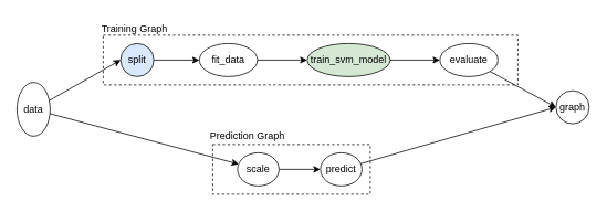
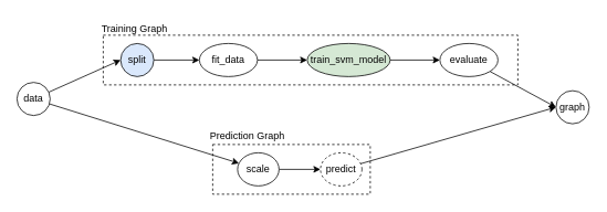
  <mxCell id="0" />
  <mxCell id="1" parent="0" />
  <mxCell id="2" value="" style="rounded=0;whiteSpace=wrap;html=1;dashed=1;fillColor=none;" vertex="1" parent="1"><mxGeometry x="256" y="174" width="190" height="60" as="geometry" /></mxCell>
  <mxCell id="3" style="rounded=0;orthogonalLoop=1;jettySize=auto;html=1;entryX=0;entryY=0.5;entryDx=0;entryDy=0;" edge="1" parent="1" source="5" target="7"><mxGeometry relative="1" as="geometry" /></mxCell>
  <mxCell id="4" style="rounded=0;orthogonalLoop=1;jettySize=auto;html=1;" edge="1" parent="1" source="5" target="17"><mxGeometry relative="1" as="geometry" /></mxCell>
- <mxCell id="5" value="data" style="ellipse;whiteSpace=wrap;html=1;aspect=fixed;" vertex="1" parent="1"><mxGeometry x="20" y="99" width="40" height="65" as="geometry" /></mxCell>
+ <mxCell id="5" value="data" style="ellipse;whiteSpace=wrap;html=1;aspect=fixed;" vertex="1" parent="1"><mxGeometry x="20" y="99" width="40" height="40" as="geometry" /></mxCell>
  <mxCell id="6" style="rounded=0;orthogonalLoop=1;jettySize=auto;html=1;entryX=0;entryY=0.5;entryDx=0;entryDy=0;" edge="1" parent="1" source="7" target="9"><mxGeometry relative="1" as="geometry"><mxPoint x="58.5" y="72" as="targetPoint" /></mxGeometry></mxCell>
  <mxCell id="7" value="split" style="ellipse;whiteSpace=wrap;html=1;aspect=fixed;fillColor=#dae8fc;" vertex="1" parent="1"><mxGeometry x="145" y="52" width="40" height="40" as="geometry" /></mxCell>
  <mxCell id="8" style="rounded=0;orthogonalLoop=1;jettySize=auto;html=1;entryX=0;entryY=0.5;entryDx=0;entryDy=0;" edge="1" parent="1" source="9" target="11"><mxGeometry relative="1" as="geometry" /></mxCell>
  <mxCell id="9" value="fit_data" style="ellipse;whiteSpace=wrap;html=1;" vertex="1" parent="1"><mxGeometry x="240" y="52" width="70" height="40" as="geometry" /></mxCell>
  <mxCell id="10" style="rounded=0;orthogonalLoop=1;jettySize=auto;html=1;entryX=0;entryY=0.5;entryDx=0;entryDy=0;" edge="1" parent="1" source="11" target="13"><mxGeometry relative="1" as="geometry"><mxPoint x="538.5" y="82" as="targetPoint" /></mxGeometry></mxCell>
  <mxCell id="11" value="train_svm_model" style="ellipse;whiteSpace=wrap;html=1;fillColor=#d5e8d4;" vertex="1" parent="1"><mxGeometry x="370" y="52" width="100" height="40" as="geometry" /></mxCell>
  <mxCell id="12" style="rounded=0;orthogonalLoop=1;jettySize=auto;html=1;entryX=0;entryY=0.5;entryDx=0;entryDy=0;" edge="1" parent="1" source="13" target="18"><mxGeometry relative="1" as="geometry" /></mxCell>
  <mxCell id="13" value="evaluate" style="ellipse;whiteSpace=wrap;html=1;" vertex="1" parent="1"><mxGeometry x="530" y="52" width="70" height="40" as="geometry" /></mxCell>
  <mxCell id="14" style="rounded=0;orthogonalLoop=1;jettySize=auto;html=1;entryX=0;entryY=0.5;entryDx=0;entryDy=0;" edge="1" parent="1" source="15" target="18"><mxGeometry relative="1" as="geometry" /></mxCell>
- <mxCell id="15" value="predict" style="ellipse;whiteSpace=wrap;html=1;" vertex="1" parent="1"><mxGeometry x="386" y="184" width="50" height="40" as="geometry" /></mxCell>
+ <mxCell id="15" value="predict" style="ellipse;whiteSpace=wrap;html=1;dashed=1;" vertex="1" parent="1"><mxGeometry x="386" y="184" width="50" height="40" as="geometry" /></mxCell>
  <mxCell id="16" style="rounded=0;orthogonalLoop=1;jettySize=auto;html=1;" edge="1" parent="1" source="17" target="15"><mxGeometry relative="1" as="geometry" /></mxCell>
  <mxCell id="17" value="scale" style="ellipse;whiteSpace=wrap;html=1;" vertex="1" parent="1"><mxGeometry x="286" y="184" width="50" height="40" as="geometry" /></mxCell>
  <mxCell id="18" value="graph" style="ellipse;whiteSpace=wrap;html=1;" vertex="1" parent="1"><mxGeometry x="670" y="109" width="40" height="40" as="geometry" /></mxCell>
  <mxCell id="19" value="" style="rounded=0;whiteSpace=wrap;html=1;dashed=1;fillColor=none;" vertex="1" parent="1"><mxGeometry x="124" y="42" width="500" height="60" as="geometry" /></mxCell>
  <mxCell id="20" value="Prediction Graph" style="text;html=1;strokeColor=none;fillColor=none;align=center;verticalAlign=middle;whiteSpace=wrap;rounded=0;dashed=1;" vertex="1" parent="1"><mxGeometry x="250" y="149" width="96" height="30" as="geometry" /></mxCell>
  <mxCell id="21" value="Training Graph" style="text;html=1;strokeColor=none;fillColor=none;align=center;verticalAlign=middle;whiteSpace=wrap;rounded=0;dashed=1;" vertex="1" parent="1"><mxGeometry x="119" y="20" width="86" height="30" as="geometry" /></mxCell>
